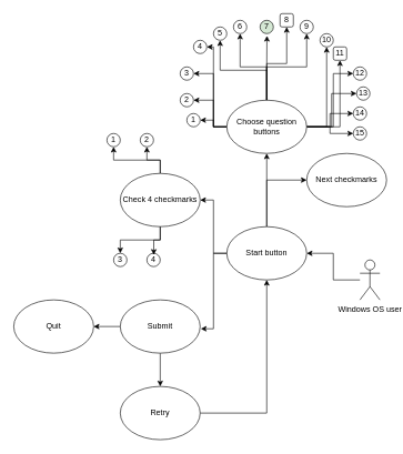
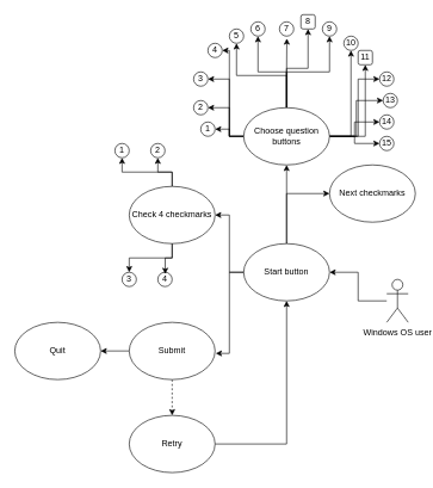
  <mxCell id="0" />
  <mxCell id="1" parent="0" />
  <mxCell id="2" style="edgeStyle=orthogonalEdgeStyle;rounded=0;orthogonalLoop=1;jettySize=auto;html=1;entryX=1;entryY=0.5;entryDx=0;entryDy=0;" edge="1" parent="1" source="3" target="7"><mxGeometry relative="1" as="geometry" /></mxCell>
  <mxCell id="3" value="Windows OS user" style="shape=umlActor;verticalLabelPosition=bottom;verticalAlign=top;html=1;" vertex="1" parent="1"><mxGeometry x="540" y="390" width="30" height="60" as="geometry" /></mxCell>
  <mxCell id="4" style="edgeStyle=orthogonalEdgeStyle;rounded=0;orthogonalLoop=1;jettySize=auto;html=1;entryX=0.5;entryY=1;entryDx=0;entryDy=0;" edge="1" parent="1" source="7" target="21"><mxGeometry relative="1" as="geometry" /></mxCell>
  <mxCell id="5" style="edgeStyle=orthogonalEdgeStyle;rounded=0;orthogonalLoop=1;jettySize=auto;html=1;entryX=0;entryY=0.5;entryDx=0;entryDy=0;" edge="1" parent="1" source="7" target="39"><mxGeometry relative="1" as="geometry" /></mxCell>
  <mxCell id="6" style="edgeStyle=orthogonalEdgeStyle;rounded=0;orthogonalLoop=1;jettySize=auto;html=1;entryX=1;entryY=0.5;entryDx=0;entryDy=0;" edge="1" parent="1" source="7" target="43"><mxGeometry relative="1" as="geometry" /></mxCell>
  <mxCell id="7" value="Start button" style="ellipse;whiteSpace=wrap;html=1;" vertex="1" parent="1"><mxGeometry x="340" y="340" width="120" height="80" as="geometry" /></mxCell>
  <mxCell id="8" style="edgeStyle=orthogonalEdgeStyle;rounded=0;orthogonalLoop=1;jettySize=auto;html=1;" edge="1" parent="1" source="21" target="31"><mxGeometry relative="1" as="geometry" /></mxCell>
  <mxCell id="9" style="edgeStyle=orthogonalEdgeStyle;rounded=0;orthogonalLoop=1;jettySize=auto;html=1;entryX=1;entryY=0.5;entryDx=0;entryDy=0;" edge="1" parent="1" source="21" target="22"><mxGeometry relative="1" as="geometry"><Array as="points"><mxPoint x="320" y="190" /><mxPoint x="320" y="150" /></Array></mxGeometry></mxCell>
  <mxCell id="10" style="edgeStyle=orthogonalEdgeStyle;rounded=0;orthogonalLoop=1;jettySize=auto;html=1;entryX=1;entryY=0.5;entryDx=0;entryDy=0;" edge="1" parent="1" source="21" target="23"><mxGeometry relative="1" as="geometry"><Array as="points"><mxPoint x="320" y="190" /><mxPoint x="320" y="110" /></Array></mxGeometry></mxCell>
  <mxCell id="11" style="edgeStyle=orthogonalEdgeStyle;rounded=0;orthogonalLoop=1;jettySize=auto;html=1;entryX=0.5;entryY=1;entryDx=0;entryDy=0;" edge="1" parent="1" source="21" target="25"><mxGeometry relative="1" as="geometry" /></mxCell>
  <mxCell id="12" style="edgeStyle=orthogonalEdgeStyle;rounded=0;orthogonalLoop=1;jettySize=auto;html=1;entryX=0.5;entryY=1;entryDx=0;entryDy=0;" edge="1" parent="1" source="21" target="26"><mxGeometry relative="1" as="geometry"><Array as="points"><mxPoint x="400" y="100" /><mxPoint x="360" y="100" /></Array></mxGeometry></mxCell>
  <mxCell id="13" style="edgeStyle=orthogonalEdgeStyle;rounded=0;orthogonalLoop=1;jettySize=auto;html=1;entryX=0.5;entryY=1;entryDx=0;entryDy=0;" edge="1" parent="1" source="21" target="28"><mxGeometry relative="1" as="geometry" /></mxCell>
  <mxCell id="14" style="edgeStyle=orthogonalEdgeStyle;rounded=0;orthogonalLoop=1;jettySize=auto;html=1;entryX=0.5;entryY=1;entryDx=0;entryDy=0;" edge="1" parent="1" source="21" target="29"><mxGeometry relative="1" as="geometry" /></mxCell>
  <mxCell id="15" style="edgeStyle=orthogonalEdgeStyle;rounded=0;orthogonalLoop=1;jettySize=auto;html=1;entryX=0.5;entryY=1;entryDx=0;entryDy=0;" edge="1" parent="1" source="21" target="30"><mxGeometry relative="1" as="geometry" /></mxCell>
  <mxCell id="16" style="edgeStyle=orthogonalEdgeStyle;rounded=0;orthogonalLoop=1;jettySize=auto;html=1;entryX=0.5;entryY=1;entryDx=0;entryDy=0;" edge="1" parent="1" source="21" target="32"><mxGeometry relative="1" as="geometry" /></mxCell>
  <mxCell id="17" style="edgeStyle=orthogonalEdgeStyle;rounded=0;orthogonalLoop=1;jettySize=auto;html=1;entryX=0;entryY=0.5;entryDx=0;entryDy=0;" edge="1" parent="1" source="21" target="33"><mxGeometry relative="1" as="geometry"><Array as="points"><mxPoint x="500" y="190" /><mxPoint x="500" y="110" /></Array></mxGeometry></mxCell>
  <mxCell id="18" style="edgeStyle=orthogonalEdgeStyle;rounded=0;orthogonalLoop=1;jettySize=auto;html=1;entryX=0;entryY=0.5;entryDx=0;entryDy=0;" edge="1" parent="1" source="21" target="34"><mxGeometry relative="1" as="geometry" /></mxCell>
  <mxCell id="19" style="edgeStyle=orthogonalEdgeStyle;rounded=0;orthogonalLoop=1;jettySize=auto;html=1;entryX=0;entryY=0.5;entryDx=0;entryDy=0;" edge="1" parent="1" source="21" target="35"><mxGeometry relative="1" as="geometry" /></mxCell>
  <mxCell id="20" style="edgeStyle=orthogonalEdgeStyle;rounded=0;orthogonalLoop=1;jettySize=auto;html=1;entryX=0;entryY=0.5;entryDx=0;entryDy=0;" edge="1" parent="1" source="21" target="36"><mxGeometry relative="1" as="geometry" /></mxCell>
  <mxCell id="21" value="Choose question buttons" style="ellipse;whiteSpace=wrap;html=1;" vertex="1" parent="1"><mxGeometry x="340" y="150" width="120" height="80" as="geometry" /></mxCell>
  <mxCell id="22" value="2" style="ellipse;whiteSpace=wrap;html=1;" vertex="1" parent="1"><mxGeometry x="270" y="140" width="20" height="20" as="geometry" /></mxCell>
  <mxCell id="23" value="3" style="ellipse;whiteSpace=wrap;html=1;" vertex="1" parent="1"><mxGeometry x="270" y="100" width="20" height="20" as="geometry" /></mxCell>
  <mxCell id="24" value="4" style="ellipse;whiteSpace=wrap;html=1;" vertex="1" parent="1"><mxGeometry x="290" y="60" width="20" height="20" as="geometry" /></mxCell>
  <mxCell id="25" value="5" style="ellipse;whiteSpace=wrap;html=1;" vertex="1" parent="1"><mxGeometry x="320" y="40" width="20" height="20" as="geometry" /></mxCell>
  <mxCell id="26" value="6" style="ellipse;whiteSpace=wrap;html=1;" vertex="1" parent="1"><mxGeometry x="350" y="30" width="20" height="20" as="geometry" /></mxCell>
- <mxCell id="27" value="7" style="ellipse;whiteSpace=wrap;html=1;fillColor=#d5e8d4;" vertex="1" parent="1"><mxGeometry x="390" y="30" width="20" height="20" as="geometry" /></mxCell>
+ <mxCell id="27" value="7" style="ellipse;whiteSpace=wrap;html=1;" vertex="1" parent="1"><mxGeometry x="390" y="30" width="20" height="20" as="geometry" /></mxCell>
  <mxCell id="28" value="8" style="whiteSpace=wrap;html=1;rounded=1;" vertex="1" parent="1"><mxGeometry x="420" y="20" width="20" height="20" as="geometry" /></mxCell>
  <mxCell id="29" value="9" style="ellipse;whiteSpace=wrap;html=1;" vertex="1" parent="1"><mxGeometry x="450" y="30" width="20" height="20" as="geometry" /></mxCell>
  <mxCell id="30" value="10" style="ellipse;whiteSpace=wrap;html=1;" vertex="1" parent="1"><mxGeometry x="480" y="50" width="20" height="20" as="geometry" /></mxCell>
  <mxCell id="31" value="1" style="ellipse;whiteSpace=wrap;html=1;" vertex="1" parent="1"><mxGeometry x="280" y="170" width="20" height="20" as="geometry" /></mxCell>
  <mxCell id="32" value="11" style="whiteSpace=wrap;html=1;rounded=1;" vertex="1" parent="1"><mxGeometry x="500" y="70" width="20" height="20" as="geometry" /></mxCell>
  <mxCell id="33" value="12" style="ellipse;whiteSpace=wrap;html=1;" vertex="1" parent="1"><mxGeometry x="530" y="100" width="20" height="20" as="geometry" /></mxCell>
  <mxCell id="34" value="13" style="ellipse;whiteSpace=wrap;html=1;" vertex="1" parent="1"><mxGeometry x="535" y="130" width="20" height="20" as="geometry" /></mxCell>
  <mxCell id="35" value="14" style="ellipse;whiteSpace=wrap;html=1;" vertex="1" parent="1"><mxGeometry x="530" y="160" width="20" height="20" as="geometry" /></mxCell>
  <mxCell id="36" value="15" style="ellipse;whiteSpace=wrap;html=1;" vertex="1" parent="1"><mxGeometry x="530" y="190" width="20" height="20" as="geometry" /></mxCell>
  <mxCell id="37" style="edgeStyle=orthogonalEdgeStyle;rounded=0;orthogonalLoop=1;jettySize=auto;html=1;entryX=1;entryY=0.5;entryDx=0;entryDy=0;" edge="1" parent="1" source="21" target="24"><mxGeometry relative="1" as="geometry"><mxPoint x="320" y="80" as="targetPoint" /><Array as="points"><mxPoint x="320" y="190" /><mxPoint x="320" y="70" /></Array></mxGeometry></mxCell>
  <mxCell id="38" style="edgeStyle=orthogonalEdgeStyle;rounded=0;orthogonalLoop=1;jettySize=auto;html=1;entryX=0.517;entryY=1.167;entryDx=0;entryDy=0;entryPerimeter=0;" edge="1" parent="1" source="21" target="27"><mxGeometry relative="1" as="geometry" /></mxCell>
  <mxCell id="39" value="Next checkmarks" style="ellipse;whiteSpace=wrap;html=1;" vertex="1" parent="1"><mxGeometry x="460" y="230" width="120" height="80" as="geometry" /></mxCell>
  <mxCell id="40" style="edgeStyle=orthogonalEdgeStyle;rounded=0;orthogonalLoop=1;jettySize=auto;html=1;entryX=0.5;entryY=1;entryDx=0;entryDy=0;" edge="1" parent="1" source="43" target="44"><mxGeometry relative="1" as="geometry" /></mxCell>
  <mxCell id="41" style="edgeStyle=orthogonalEdgeStyle;rounded=0;orthogonalLoop=1;jettySize=auto;html=1;entryX=0.5;entryY=1;entryDx=0;entryDy=0;" edge="1" parent="1" source="43" target="46"><mxGeometry relative="1" as="geometry" /></mxCell>
  <mxCell id="42" style="edgeStyle=orthogonalEdgeStyle;rounded=0;orthogonalLoop=1;jettySize=auto;html=1;entryX=0.5;entryY=0;entryDx=0;entryDy=0;" edge="1" parent="1" source="43" target="45"><mxGeometry relative="1" as="geometry" /></mxCell>
  <mxCell id="43" value="Check 4 checkmarks" style="ellipse;whiteSpace=wrap;html=1;" vertex="1" parent="1"><mxGeometry x="180" y="260" width="120" height="80" as="geometry" /></mxCell>
  <mxCell id="44" value="1" style="ellipse;whiteSpace=wrap;html=1;" vertex="1" parent="1"><mxGeometry x="160" y="200" width="20" height="20" as="geometry" /></mxCell>
  <mxCell id="45" value="3" style="ellipse;whiteSpace=wrap;html=1;" vertex="1" parent="1"><mxGeometry x="170" y="380" width="20" height="20" as="geometry" /></mxCell>
  <mxCell id="46" value="2" style="ellipse;whiteSpace=wrap;html=1;" vertex="1" parent="1"><mxGeometry x="210" y="200" width="20" height="20" as="geometry" /></mxCell>
  <mxCell id="47" value="4" style="ellipse;whiteSpace=wrap;html=1;" vertex="1" parent="1"><mxGeometry x="220" y="380" width="20" height="20" as="geometry" /></mxCell>
  <mxCell id="48" style="edgeStyle=orthogonalEdgeStyle;rounded=0;orthogonalLoop=1;jettySize=auto;html=1;entryX=0.517;entryY=0.117;entryDx=0;entryDy=0;entryPerimeter=0;" edge="1" parent="1" source="43" target="47"><mxGeometry relative="1" as="geometry" /></mxCell>
- <mxCell id="49" style="edgeStyle=orthogonalEdgeStyle;rounded=0;orthogonalLoop=1;jettySize=auto;html=1;entryX=0.5;entryY=0;entryDx=0;entryDy=0;" edge="1" parent="1" source="51" target="54"><mxGeometry relative="1" as="geometry" /></mxCell>
+ <mxCell id="49" style="edgeStyle=orthogonalEdgeStyle;rounded=0;orthogonalLoop=1;jettySize=auto;html=1;entryX=0.5;entryY=0;entryDx=0;entryDy=0;dashed=1;" edge="1" parent="1" source="51" target="54"><mxGeometry relative="1" as="geometry" /></mxCell>
  <mxCell id="50" style="edgeStyle=orthogonalEdgeStyle;rounded=0;orthogonalLoop=1;jettySize=auto;html=1;entryX=1;entryY=0.5;entryDx=0;entryDy=0;" edge="1" parent="1" source="51" target="55"><mxGeometry relative="1" as="geometry" /></mxCell>
  <mxCell id="51" value="Submit" style="ellipse;whiteSpace=wrap;html=1;" vertex="1" parent="1"><mxGeometry x="180" y="450" width="120" height="80" as="geometry" /></mxCell>
  <mxCell id="52" style="edgeStyle=orthogonalEdgeStyle;rounded=0;orthogonalLoop=1;jettySize=auto;html=1;entryX=1.008;entryY=0.542;entryDx=0;entryDy=0;entryPerimeter=0;" edge="1" parent="1" source="7" target="51"><mxGeometry relative="1" as="geometry" /></mxCell>
  <mxCell id="53" style="edgeStyle=orthogonalEdgeStyle;rounded=0;orthogonalLoop=1;jettySize=auto;html=1;entryX=0.5;entryY=1;entryDx=0;entryDy=0;" edge="1" parent="1" source="54" target="7"><mxGeometry relative="1" as="geometry" /></mxCell>
  <mxCell id="54" value="Retry" style="ellipse;whiteSpace=wrap;html=1;" vertex="1" parent="1"><mxGeometry x="180" y="580" width="120" height="80" as="geometry" /></mxCell>
  <mxCell id="55" value="Quit" style="ellipse;whiteSpace=wrap;html=1;" vertex="1" parent="1"><mxGeometry x="20" y="450" width="120" height="80" as="geometry" /></mxCell>
